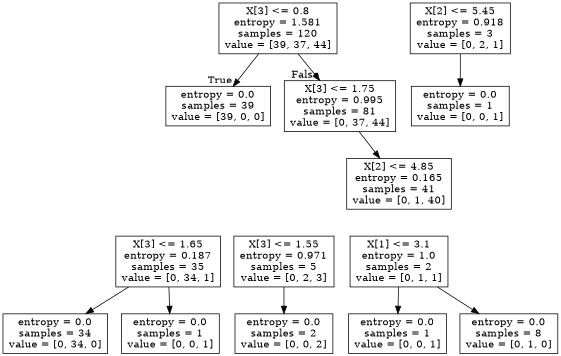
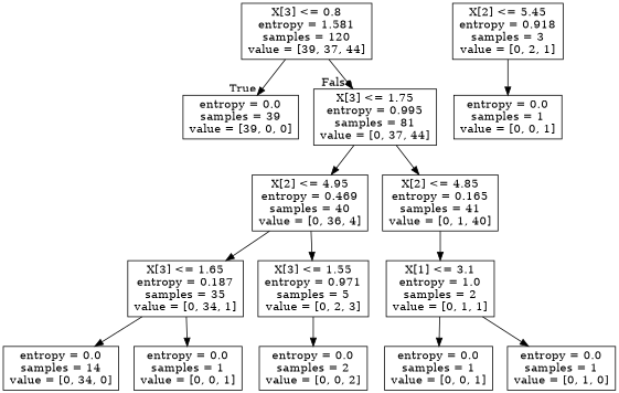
  digraph {
    node [shape=box]
    n1 [label="X[3] <= 0.8\nentropy = 1.581\nsamples = 120\nvalue = [39, 37, 44]"]
    n2 [label="entropy = 0.0\nsamples = 39\nvalue = [39, 0, 0]"]
    n3 [label="X[3] <= 1.75\nentropy = 0.995\nsamples = 81\nvalue = [0, 37, 44]"]
+   n4 [label="X[2] <= 4.95\nentropy = 0.469\nsamples = 40\nvalue = [0, 36, 4]"]
    n5 [label="X[2] <= 4.85\nentropy = 0.165\nsamples = 41\nvalue = [0, 1, 40]"]
    n6 [label="X[3] <= 1.65\nentropy = 0.187\nsamples = 35\nvalue = [0, 34, 1]"]
    n7 [label="X[3] <= 1.55\nentropy = 0.971\nsamples = 5\nvalue = [0, 2, 3]"]
    n8 [label="X[1] <= 3.1\nentropy = 1.0\nsamples = 2\nvalue = [0, 1, 1]"]
-   n9 [label="entropy = 0.0\nsamples = 34\nvalue = [0, 34, 0]"]
+   n9 [label="entropy = 0.0\nsamples = 14\nvalue = [0, 34, 0]"]
    n10 [label="entropy = 0.0\nsamples = 1\nvalue = [0, 0, 1]"]
    n11 [label="entropy = 0.0\nsamples = 2\nvalue = [0, 0, 2]"]
    n12 [label="X[2] <= 5.45\nentropy = 0.918\nsamples = 3\nvalue = [0, 2, 1]"]
    n13 [label="entropy = 0.0\nsamples = 1\nvalue = [0, 0, 1]"]
    n14 [label="entropy = 0.0\nsamples = 1\nvalue = [0, 0, 1]"]
-   n15 [label="entropy = 0.0\nsamples = 8\nvalue = [0, 1, 0]"]
+   n15 [label="entropy = 0.0\nsamples = 1\nvalue = [0, 1, 0]"]
    n1 -> n2 [headlabel=True labelangle=45 labeldistance=2.5]
    n1 -> n3 [headlabel=False labelangle=-45 labeldistance=2.5]
+   n3 -> n4
    n3 -> n5
+   n4 -> n6
+   n4 -> n7
+   n5 -> n8
    n6 -> n9
    n6 -> n10
    n7 -> n11
    n8 -> n14
    n8 -> n15
    n12 -> n13
  }
